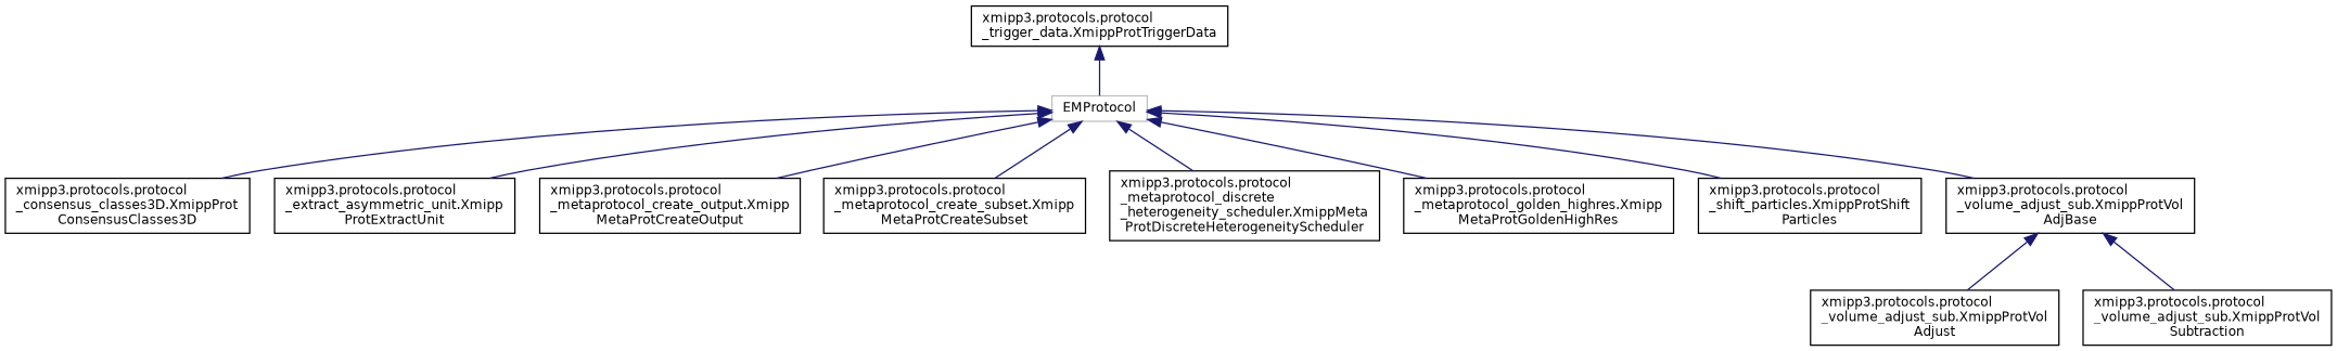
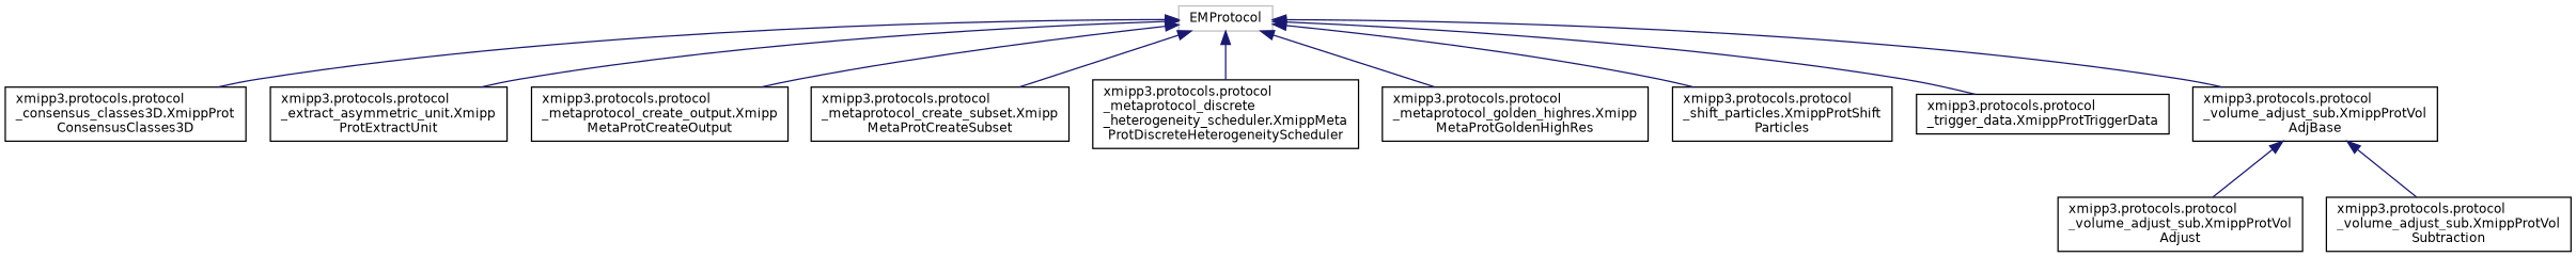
  digraph {
    rankdir=TB
    node [color=black fillcolor=white fontname=Helvetica fontsize=10 shape=record style=filled]
    edge [color=midnightblue dir=back fontname=Helvetica fontsize=10 labelfontname=Helvetica labelfontsize=10 style=solid]
    n1 [color=grey75 height=0.2 label=EMProtocol width=0.4]
    n2 [height=0.2 label="xmipp3.protocols.protocol\l_consensus_classes3D.XmippProt\lConsensusClasses3D" width=0.4]
    n3 [height=0.2 label="xmipp3.protocols.protocol\l_extract_asymmetric_unit.Xmipp\lProtExtractUnit" width=0.4]
    n4 [height=0.2 label="xmipp3.protocols.protocol\l_metaprotocol_create_output.Xmipp\lMetaProtCreateOutput" width=0.4]
    n5 [height=0.2 label="xmipp3.protocols.protocol\l_metaprotocol_create_subset.Xmipp\lMetaProtCreateSubset" width=0.4]
    n6 [height=0.2 label="xmipp3.protocols.protocol\l_metaprotocol_discrete\l_heterogeneity_scheduler.XmippMeta\lProtDiscreteHeterogeneityScheduler" width=0.4]
    n7 [height=0.2 label="xmipp3.protocols.protocol\l_metaprotocol_golden_highres.Xmipp\lMetaProtGoldenHighRes" width=0.4]
    n8 [height=0.2 label="xmipp3.protocols.protocol\l_shift_particles.XmippProtShift\lParticles" width=0.4]
    n9 [height=0.2 label="xmipp3.protocols.protocol\l_trigger_data.XmippProtTriggerData" width=0.4]
    n10 [height=0.2 label="xmipp3.protocols.protocol\l_volume_adjust_sub.XmippProtVol\lAdjBase" width=0.4]
    n11 [height=0.2 label="xmipp3.protocols.protocol\l_volume_adjust_sub.XmippProtVol\lAdjust" width=0.4]
    n12 [height=0.2 label="xmipp3.protocols.protocol\l_volume_adjust_sub.XmippProtVol\lSubtraction" width=0.4]
    n1 -> n2
    n1 -> n3
    n1 -> n4
    n1 -> n5
    n1 -> n6
    n1 -> n7
    n1 -> n8
-   n9 -> n1
+   n1 -> n9
    n1 -> n10
    n10 -> n11
    n10 -> n12
  }
